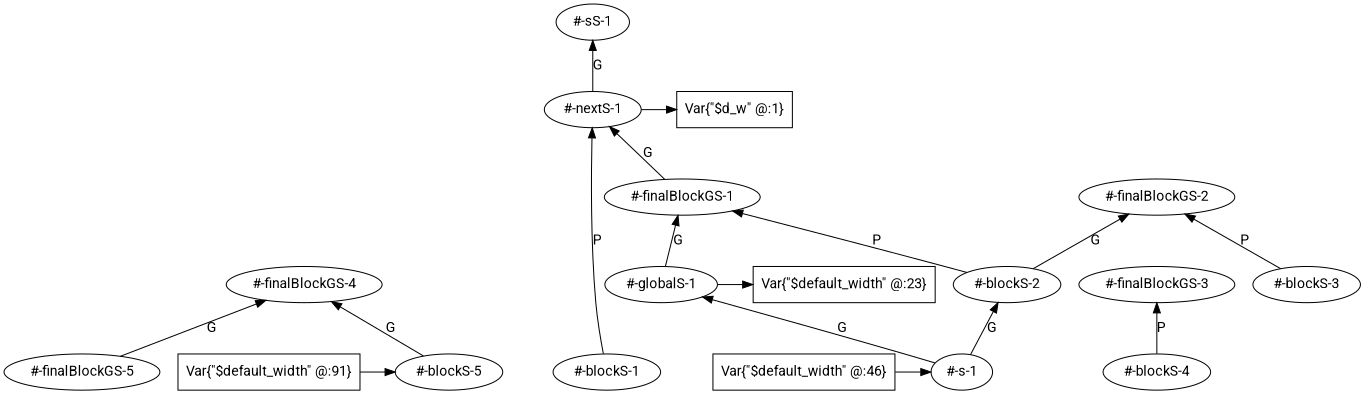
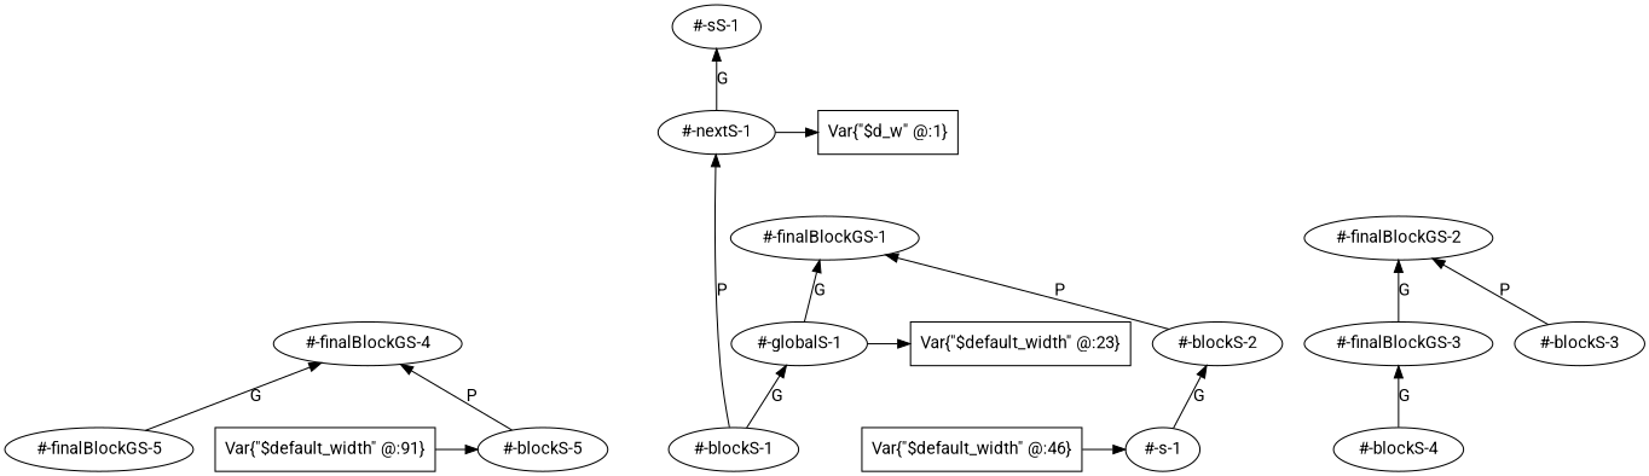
  digraph {
    fontname=Roboto
    rankdir=BT
    node [fontname=Roboto shape=ellipse]
    edge [fontname=Roboto]
    "#-blockS-5"
    "Var{\"$default_width\" @:91}" [shape=box]
    "#-globalS-1"
    "Var{\"$default_width\" @:23}" [shape=box]
    "#-s-1"
    "Var{\"$default_width\" @:46}" [shape=box]
    "#-nextS-1"
    "Var{\"$d_w\" @:1}" [shape=box]
    "#-finalBlockGS-4"
    "#-finalBlockGS-1"
    "#-blockS-2"
    "#-sS-1"
    "#-finalBlockGS-3"
    "#-finalBlockGS-2"
    "#-blockS-3"
    "#-blockS-4"
    "#-blockS-1"
    "#-finalBlockGS-5"
    subgraph sub_1 {
      rank=same
      "#-blockS-5"
      "Var{\"$default_width\" @:91}"
    }
    subgraph sub_2 {
      rank=same
      "#-globalS-1"
      "Var{\"$default_width\" @:23}"
    }
    subgraph sub_3 {
      rank=same
      "#-s-1"
      "Var{\"$default_width\" @:46}"
    }
    subgraph sub_4 {
      rank=same
    }
    subgraph sub_5 {
      rank=same
    }
    subgraph sub_6 {
      rank=same
    }
    subgraph sub_7 {
      rank=same
    }
    subgraph sub_8 {
      rank=same
    }
    subgraph sub_9 {
      rank=same
    }
    subgraph sub_10 {
      rank=same
      "#-nextS-1"
      "Var{\"$d_w\" @:1}"
    }
    subgraph sub_11 {
      rank=same
    }
    subgraph sub_12 {
      rank=same
    }
    subgraph sub_13 {
      rank=same
    }
    subgraph sub_14 {
      rank=same
    }
-   "#-blockS-5" -> "#-finalBlockGS-4" [label=G]
+   "#-blockS-5" -> "#-finalBlockGS-4" [label=P]
    "Var{\"$default_width\" @:91}" -> "#-blockS-5"
    "#-globalS-1" -> "Var{\"$default_width\" @:23}"
    "#-globalS-1" -> "#-finalBlockGS-1" [label=G]
-   "#-s-1" -> "#-globalS-1" [label=G]
+   "#-blockS-1" -> "#-globalS-1" [label=G]
    "#-s-1" -> "#-blockS-2" [label=G]
    "Var{\"$default_width\" @:46}" -> "#-s-1"
    "#-nextS-1" -> "Var{\"$d_w\" @:1}"
    "#-nextS-1" -> "#-sS-1" [label=G]
-   "#-finalBlockGS-1" -> "#-nextS-1" [label=G]
    "#-blockS-2" -> "#-finalBlockGS-1" [label=P]
-   "#-blockS-2" -> "#-finalBlockGS-2" [label=G]
+   "#-finalBlockGS-3" -> "#-finalBlockGS-2" [label=G]
    "#-blockS-3" -> "#-finalBlockGS-2" [label=P]
-   "#-blockS-4" -> "#-finalBlockGS-3" [label=P]
+   "#-blockS-4" -> "#-finalBlockGS-3" [label=G]
    "#-blockS-1" -> "#-nextS-1" [label=P]
    "#-finalBlockGS-5" -> "#-finalBlockGS-4" [label=G]
  }
